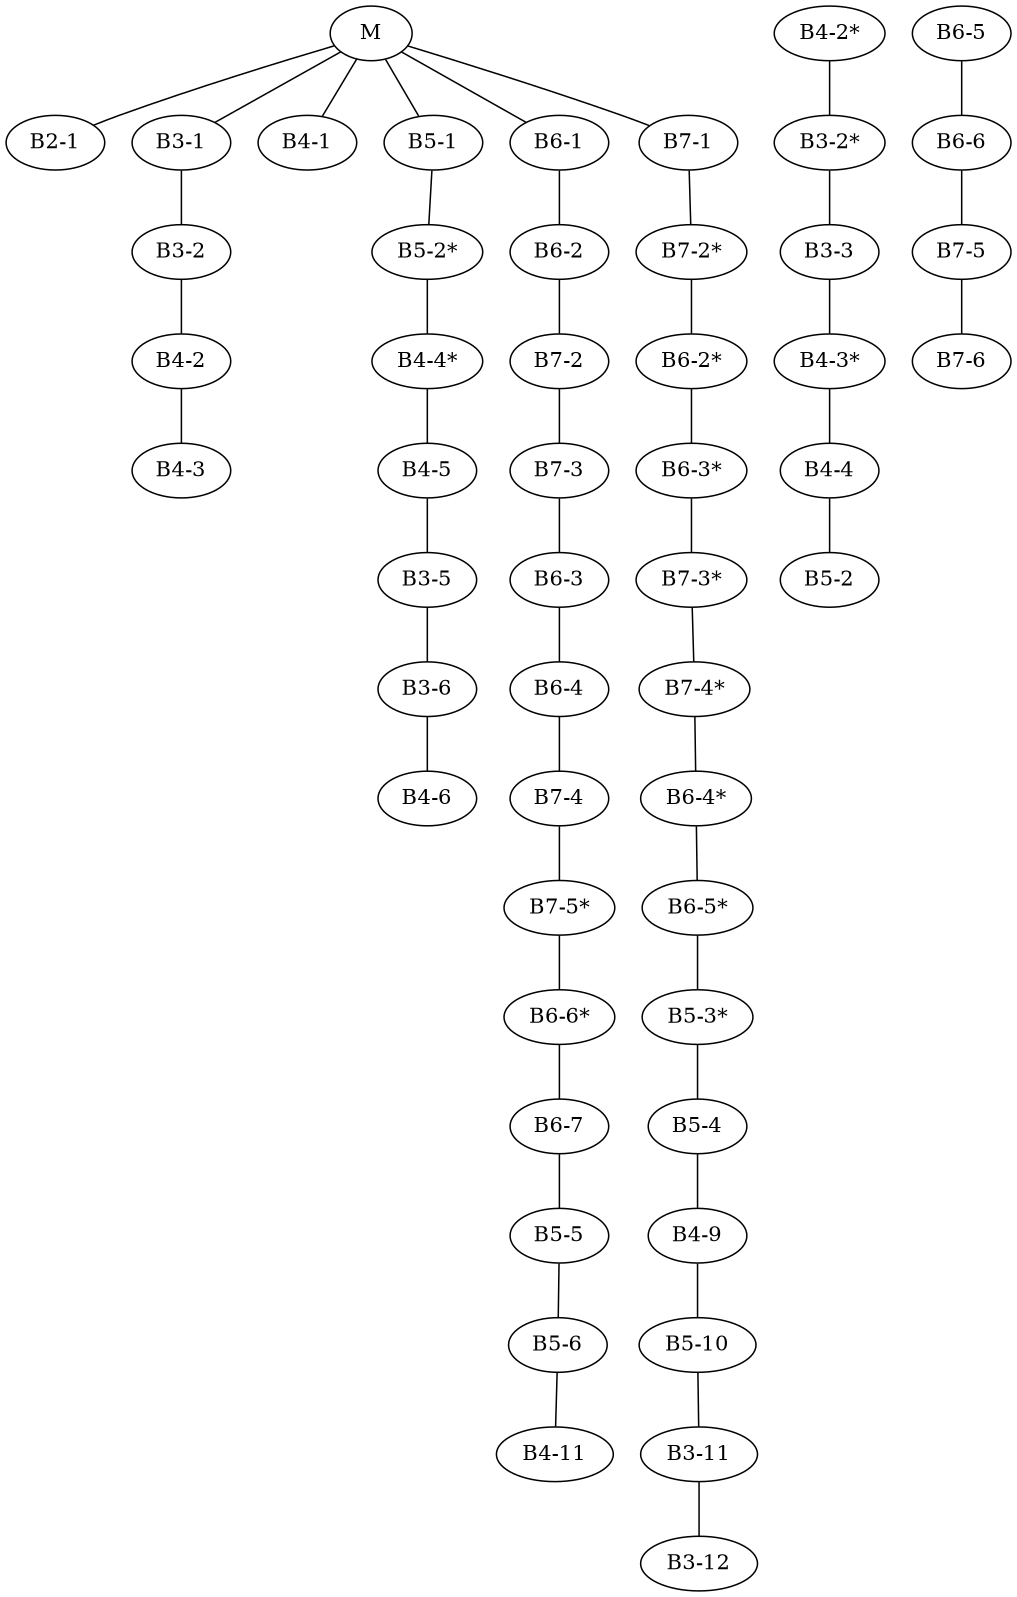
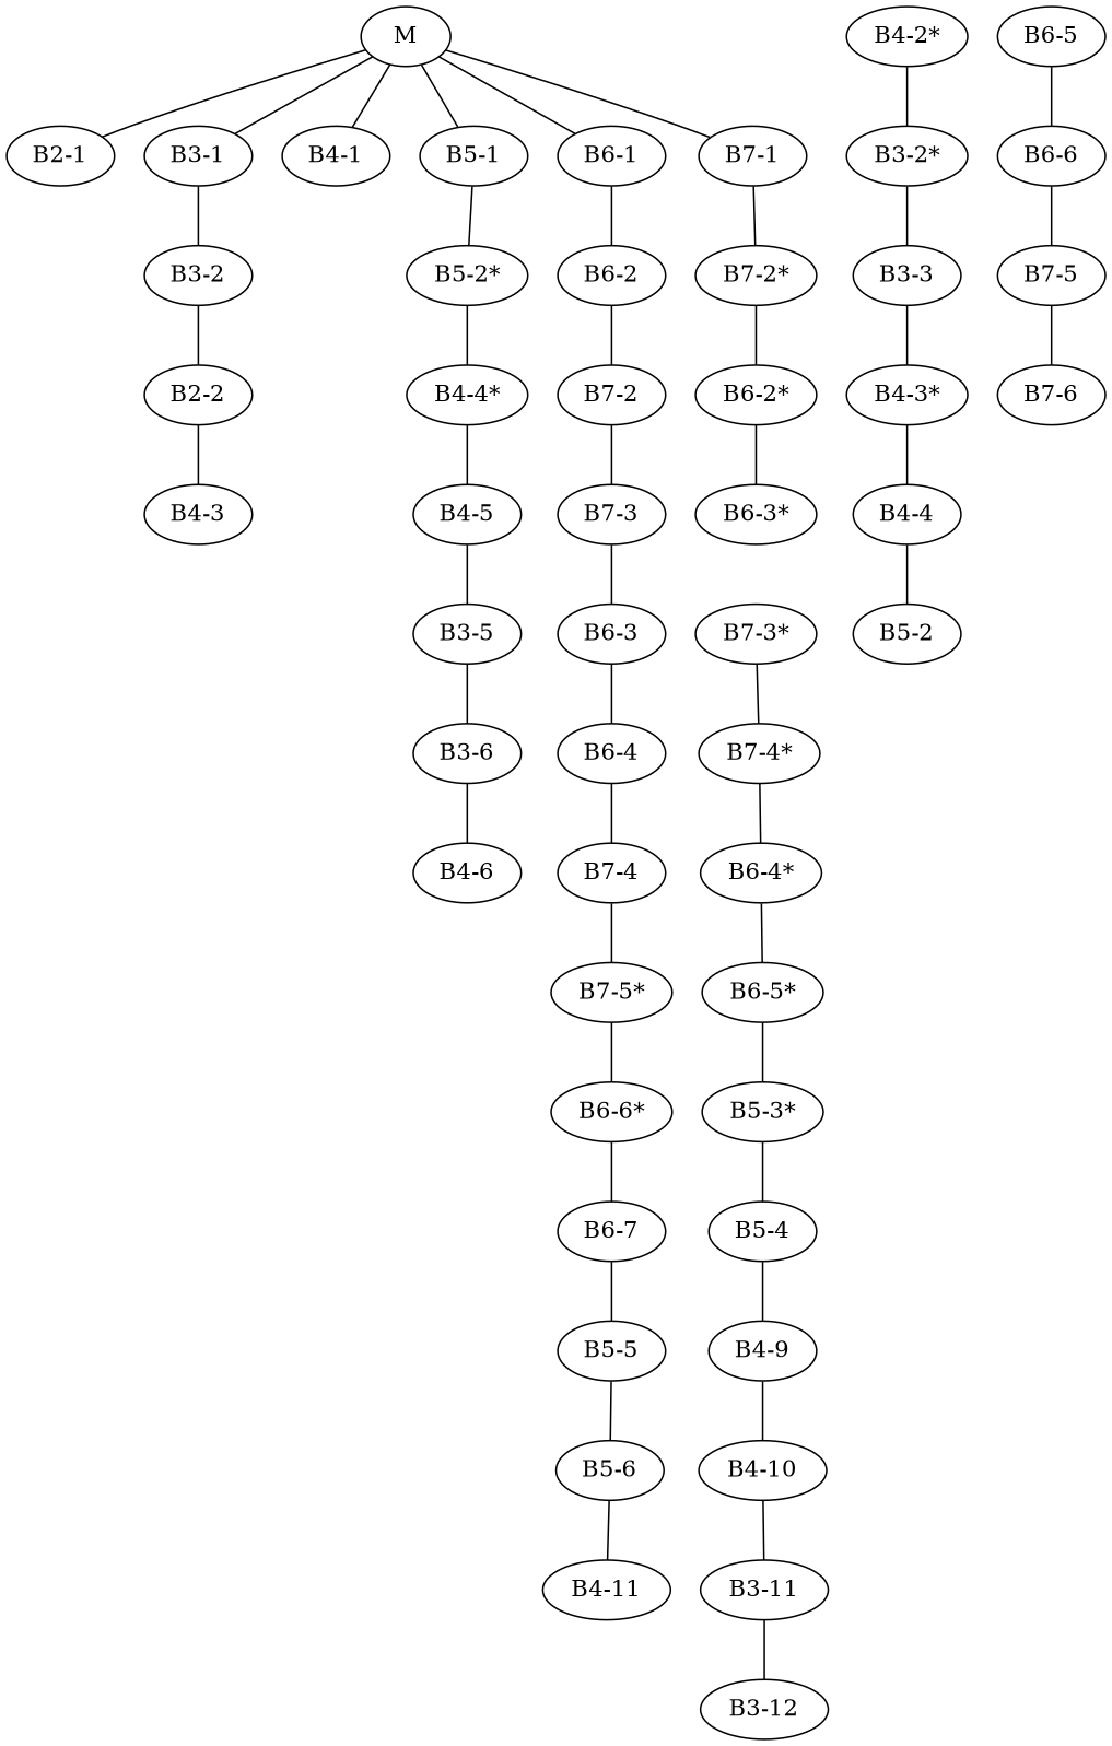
  graph {
    M
    "B2-1"
    "B3-1"
    "B4-1"
    "B5-1"
    "B6-1"
    "B7-1"
    "B3-2"
    "B5-2*"
    "B6-2"
    "B7-2*"
-   "B4-2"
+   "B4-2" [label="B2-2"]
    "B4-3"
    "B4-2*"
    "B3-2*"
    "B3-3"
    "B4-3*"
    "B4-4"
    "B5-2"
    "B6-5"
    "B6-6"
    "B7-5"
    "B7-6"
    "B4-4*"
    "B4-5"
    "B3-5"
    "B3-6"
    "B4-6"
    "B7-2"
    "B7-3"
    "B6-3"
    "B6-4"
    "B7-4"
    "B7-5*"
    "B6-6*"
    "B6-7"
    "B5-5"
    "B5-6"
    "B4-11"
    "B6-2*"
    "B6-3*"
    "B7-3*"
    "B7-4*"
    "B6-4*"
    "B6-5*"
    "B5-3*"
    "B5-4"
    "B4-9"
-   "B4-10" [label="B5-10"]
+   "B4-10"
    "B3-11"
    "B3-12"
    M -- "B2-1"
    M -- "B3-1"
    M -- "B4-1"
    M -- "B5-1"
    M -- "B6-1"
    M -- "B7-1"
    "B3-1" -- "B3-2"
    "B5-1" -- "B5-2*"
    "B6-1" -- "B6-2"
    "B7-1" -- "B7-2*"
    "B3-2" -- "B4-2"
    "B5-2*" -- "B4-4*"
    "B6-2" -- "B7-2"
    "B7-2*" -- "B6-2*"
    "B4-2" -- "B4-3"
    "B4-2*" -- "B3-2*"
    "B3-2*" -- "B3-3"
    "B3-3" -- "B4-3*"
    "B4-3*" -- "B4-4"
    "B4-4" -- "B5-2"
    "B6-5" -- "B6-6"
    "B6-6" -- "B7-5"
    "B7-5" -- "B7-6"
    "B4-4*" -- "B4-5"
    "B4-5" -- "B3-5"
    "B3-5" -- "B3-6"
    "B3-6" -- "B4-6"
    "B7-2" -- "B7-3"
    "B7-3" -- "B6-3"
    "B6-3" -- "B6-4"
    "B6-4" -- "B7-4"
    "B7-4" -- "B7-5*"
    "B7-5*" -- "B6-6*"
    "B6-6*" -- "B6-7"
    "B6-7" -- "B5-5"
    "B5-5" -- "B5-6"
    "B5-6" -- "B4-11"
    "B6-2*" -- "B6-3*"
-   "B6-3*" -- "B7-3*"
    "B7-3*" -- "B7-4*"
    "B7-4*" -- "B6-4*"
    "B6-4*" -- "B6-5*"
    "B6-5*" -- "B5-3*"
    "B5-3*" -- "B5-4"
    "B5-4" -- "B4-9"
    "B4-9" -- "B4-10"
    "B4-10" -- "B3-11"
    "B3-11" -- "B3-12"
  }
